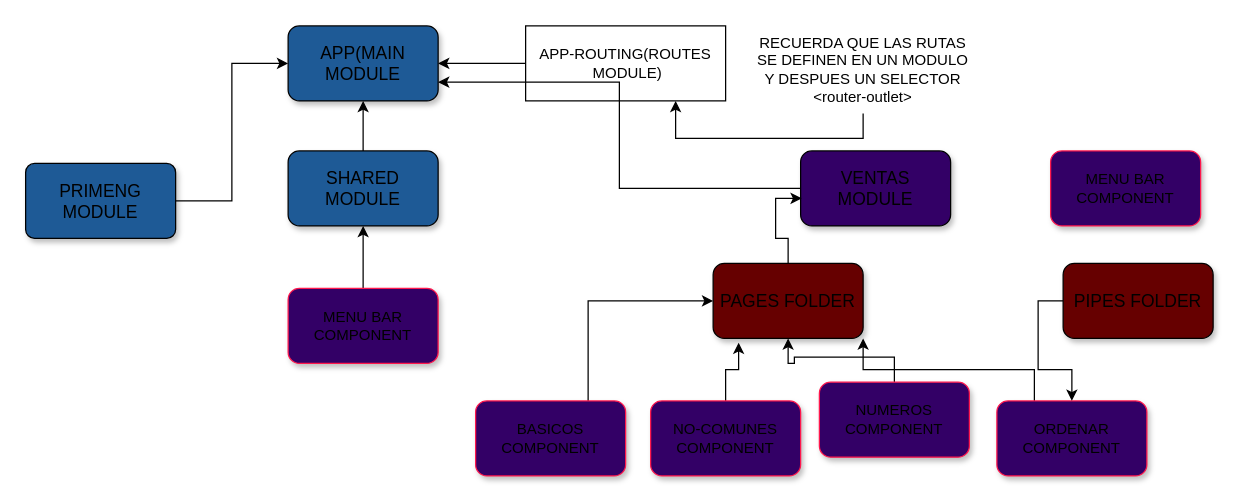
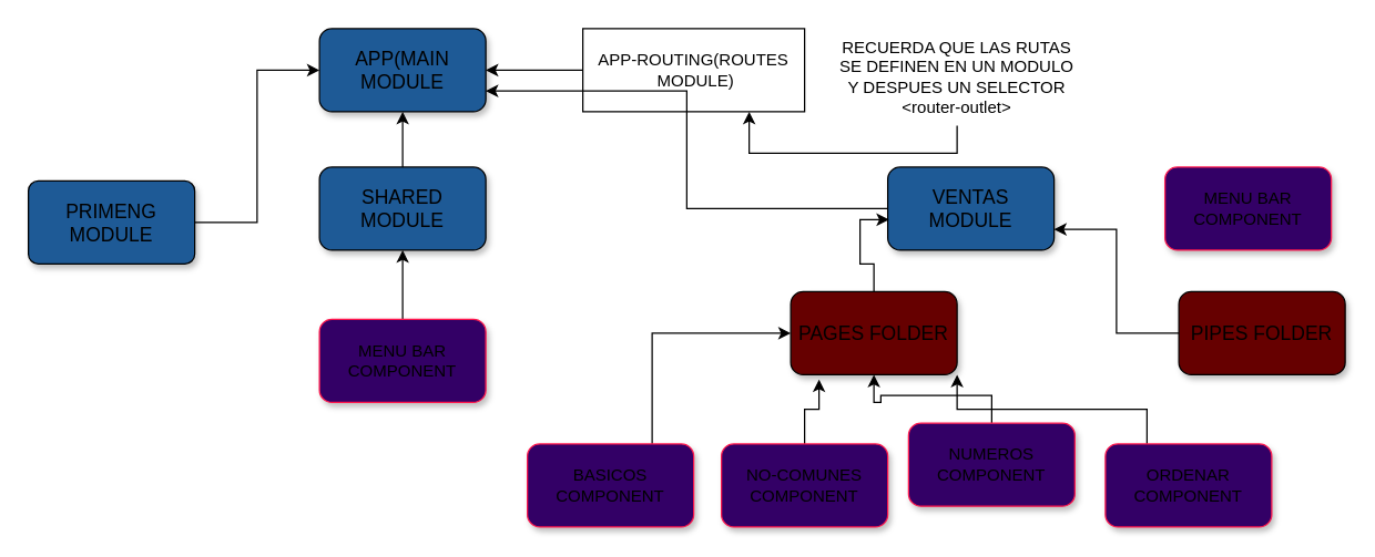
  <mxCell id="0" />
  <mxCell id="1" parent="0" />
  <mxCell id="2" style="edgeStyle=orthogonalEdgeStyle;rounded=0;orthogonalLoop=1;jettySize=auto;html=1;entryX=1;entryY=0.5;entryDx=0;entryDy=0;" edge="1" parent="1" source="3"><mxGeometry relative="1" as="geometry"><mxPoint x="350" y="50" as="targetPoint" /></mxGeometry></mxCell>
  <mxCell id="3" value="APP-ROUTING(ROUTES&lt;br&gt;&amp;nbsp;MODULE)" style="rounded=0;whiteSpace=wrap;html=1;" vertex="1" parent="1"><mxGeometry x="420" y="20" width="160" height="60" as="geometry" /></mxCell>
  <mxCell id="4" style="edgeStyle=orthogonalEdgeStyle;rounded=0;orthogonalLoop=1;jettySize=auto;html=1;exitX=0.5;exitY=1;exitDx=0;exitDy=0;entryX=0.75;entryY=1;entryDx=0;entryDy=0;" edge="1" parent="1" source="5" target="3"><mxGeometry relative="1" as="geometry" /></mxCell>
  <mxCell id="5" value="RECUERDA QUE LAS RUTAS SE DEFINEN EN UN MODULO Y DESPUES UN SELECTOR &amp;lt;router-outlet&amp;gt;" style="text;html=1;strokeColor=none;fillColor=none;align=center;verticalAlign=middle;whiteSpace=wrap;rounded=0;" vertex="1" parent="1"><mxGeometry x="600" y="20" width="180" height="70" as="geometry" /></mxCell>
  <mxCell id="6" value="&lt;font style=&quot;font-size: 14px&quot;&gt;APP(MAIN MODULE&lt;/font&gt;" style="rounded=1;whiteSpace=wrap;html=1;shadow=1;strokeColor=#000000;fillColor=#1E5A96;" vertex="1" parent="1"><mxGeometry x="230" y="20" width="120" height="60" as="geometry" /></mxCell>
  <mxCell id="7" style="edgeStyle=orthogonalEdgeStyle;rounded=0;orthogonalLoop=1;jettySize=auto;html=1;entryX=0;entryY=0.5;entryDx=0;entryDy=0;" edge="1" parent="1" source="8" target="6"><mxGeometry relative="1" as="geometry" /></mxCell>
  <mxCell id="8" value="&lt;font style=&quot;font-size: 14px&quot;&gt;PRIMENG MODULE&lt;/font&gt;" style="rounded=1;whiteSpace=wrap;html=1;shadow=1;strokeColor=#000000;fillColor=#1E5A96;arcSize=12;" vertex="1" parent="1"><mxGeometry x="20" y="130" width="120" height="60" as="geometry" /></mxCell>
  <mxCell id="9" style="edgeStyle=orthogonalEdgeStyle;rounded=0;orthogonalLoop=1;jettySize=auto;html=1;exitX=0.5;exitY=0;exitDx=0;exitDy=0;entryX=0.5;entryY=1;entryDx=0;entryDy=0;" edge="1" parent="1" source="10" target="6"><mxGeometry relative="1" as="geometry" /></mxCell>
  <mxCell id="10" value="&lt;font style=&quot;font-size: 14px&quot;&gt;SHARED MODULE&lt;/font&gt;" style="rounded=1;whiteSpace=wrap;html=1;shadow=1;strokeColor=#000000;fillColor=#1E5A96;" vertex="1" parent="1"><mxGeometry x="230" y="120" width="120" height="60" as="geometry" /></mxCell>
  <mxCell id="11" style="edgeStyle=orthogonalEdgeStyle;rounded=0;orthogonalLoop=1;jettySize=auto;html=1;exitX=0;exitY=0.5;exitDx=0;exitDy=0;entryX=1;entryY=0.75;entryDx=0;entryDy=0;" edge="1" parent="1" source="12" target="6"><mxGeometry relative="1" as="geometry" /></mxCell>
- <mxCell id="12" value="&lt;font style=&quot;font-size: 14px&quot;&gt;VENTAS MODULE&lt;/font&gt;" style="rounded=1;whiteSpace=wrap;html=1;shadow=1;strokeColor=#000000;fillColor=#330066;" vertex="1" parent="1"><mxGeometry x="640" y="120" width="120" height="60" as="geometry" /></mxCell>
+ <mxCell id="12" value="&lt;font style=&quot;font-size: 14px&quot;&gt;VENTAS MODULE&lt;/font&gt;" style="rounded=1;whiteSpace=wrap;html=1;shadow=1;strokeColor=#000000;fillColor=#1E5A96;" vertex="1" parent="1"><mxGeometry x="640" y="120" width="120" height="60" as="geometry" /></mxCell>
  <mxCell id="13" style="edgeStyle=orthogonalEdgeStyle;rounded=0;orthogonalLoop=1;jettySize=auto;html=1;exitX=0.5;exitY=0;exitDx=0;exitDy=0;entryX=0.5;entryY=1;entryDx=0;entryDy=0;" edge="1" parent="1" source="14" target="10"><mxGeometry relative="1" as="geometry" /></mxCell>
  <mxCell id="14" value="MENU BAR COMPONENT" style="rounded=1;whiteSpace=wrap;html=1;shadow=1;strokeColor=#FF174D;fillColor=#330066;" vertex="1" parent="1"><mxGeometry x="230" y="230" width="120" height="60" as="geometry" /></mxCell>
  <mxCell id="15" style="edgeStyle=orthogonalEdgeStyle;rounded=0;orthogonalLoop=1;jettySize=auto;html=1;exitX=0.75;exitY=0;exitDx=0;exitDy=0;entryX=0;entryY=0.5;entryDx=0;entryDy=0;" edge="1" parent="1" source="16" target="25"><mxGeometry relative="1" as="geometry" /></mxCell>
  <mxCell id="16" value="BASICOS COMPONENT" style="rounded=1;whiteSpace=wrap;html=1;shadow=1;strokeColor=#FF174D;fillColor=#330066;" vertex="1" parent="1"><mxGeometry x="380" y="320" width="120" height="60" as="geometry" /></mxCell>
  <mxCell id="17" value="MENU BAR COMPONENT" style="rounded=1;whiteSpace=wrap;html=1;shadow=1;strokeColor=#FF174D;fillColor=#330066;" vertex="1" parent="1"><mxGeometry x="840" y="120" width="120" height="60" as="geometry" /></mxCell>
  <mxCell id="18" style="edgeStyle=orthogonalEdgeStyle;rounded=0;orthogonalLoop=1;jettySize=auto;html=1;exitX=0.25;exitY=0;exitDx=0;exitDy=0;entryX=1;entryY=1;entryDx=0;entryDy=0;" edge="1" parent="1" source="19" target="25"><mxGeometry relative="1" as="geometry" /></mxCell>
  <mxCell id="19" value="ORDENAR COMPONENT" style="rounded=1;whiteSpace=wrap;html=1;shadow=1;strokeColor=#FF174D;fillColor=#330066;" vertex="1" parent="1"><mxGeometry x="797" y="320" width="120" height="60" as="geometry" /></mxCell>
  <mxCell id="20" style="edgeStyle=orthogonalEdgeStyle;rounded=0;orthogonalLoop=1;jettySize=auto;html=1;exitX=0.5;exitY=0;exitDx=0;exitDy=0;entryX=0.17;entryY=1.057;entryDx=0;entryDy=0;entryPerimeter=0;" edge="1" parent="1" source="21" target="25"><mxGeometry relative="1" as="geometry" /></mxCell>
  <mxCell id="21" value="NO-COMUNES COMPONENT" style="rounded=1;whiteSpace=wrap;html=1;shadow=1;strokeColor=#FF174D;fillColor=#330066;" vertex="1" parent="1"><mxGeometry x="520" y="320" width="120" height="60" as="geometry" /></mxCell>
  <mxCell id="22" style="edgeStyle=orthogonalEdgeStyle;rounded=0;orthogonalLoop=1;jettySize=auto;html=1;entryX=0.5;entryY=1;entryDx=0;entryDy=0;" edge="1" parent="1" source="23" target="25"><mxGeometry relative="1" as="geometry" /></mxCell>
  <mxCell id="23" value="NUMEROS COMPONENT" style="rounded=1;whiteSpace=wrap;html=1;shadow=1;strokeColor=#FF174D;fillColor=#330066;" vertex="1" parent="1"><mxGeometry x="655" y="305" width="120" height="60" as="geometry" /></mxCell>
  <mxCell id="24" style="edgeStyle=orthogonalEdgeStyle;rounded=0;orthogonalLoop=1;jettySize=auto;html=1;entryX=0.007;entryY=0.633;entryDx=0;entryDy=0;entryPerimeter=0;" edge="1" parent="1" source="25" target="12"><mxGeometry relative="1" as="geometry" /></mxCell>
  <mxCell id="25" value="&lt;font style=&quot;font-size: 14px&quot;&gt;PAGES FOLDER&lt;/font&gt;" style="rounded=1;whiteSpace=wrap;html=1;shadow=1;strokeColor=#000000;fillColor=#660000;" vertex="1" parent="1"><mxGeometry x="570" y="210" width="120" height="60" as="geometry" /></mxCell>
- <mxCell id="26" style="edgeStyle=orthogonalEdgeStyle;rounded=0;orthogonalLoop=1;jettySize=auto;html=1;exitX=0;exitY=0.5;exitDx=0;exitDy=0;" edge="1" parent="1" source="27" target="19"><mxGeometry relative="1" as="geometry" /></mxCell>
+ <mxCell id="26" style="edgeStyle=orthogonalEdgeStyle;rounded=0;orthogonalLoop=1;jettySize=auto;html=1;exitX=0;exitY=0.5;exitDx=0;exitDy=0;entryX=1;entryY=0.75;entryDx=0;entryDy=0;" edge="1" parent="1" source="27" target="12"><mxGeometry relative="1" as="geometry" /></mxCell>
  <mxCell id="27" value="&lt;font style=&quot;font-size: 14px&quot;&gt;PIPES FOLDER&lt;/font&gt;" style="rounded=1;whiteSpace=wrap;html=1;shadow=1;strokeColor=#000000;fillColor=#660000;" vertex="1" parent="1"><mxGeometry x="850" y="210" width="120" height="60" as="geometry" /></mxCell>
